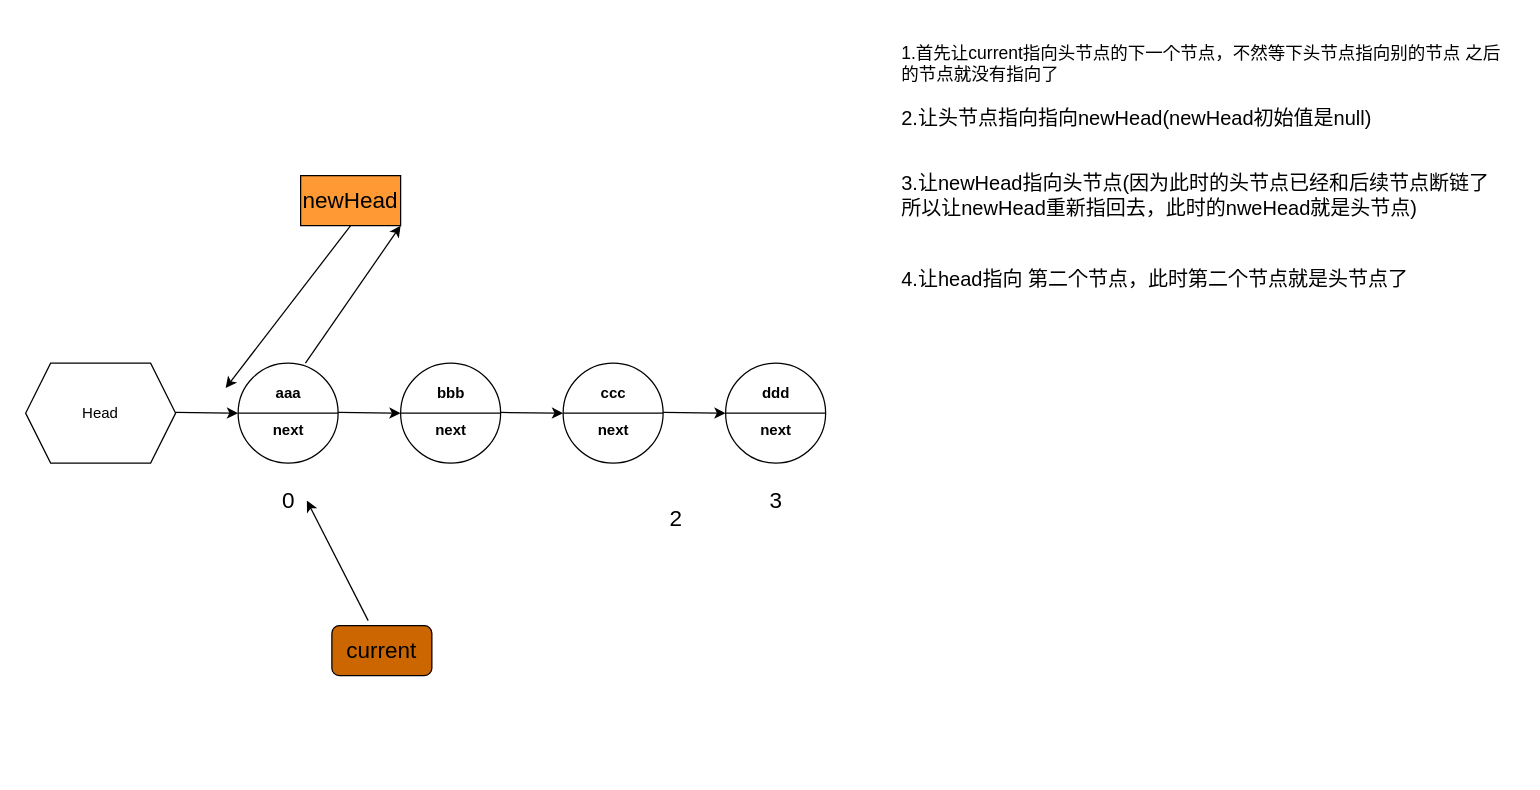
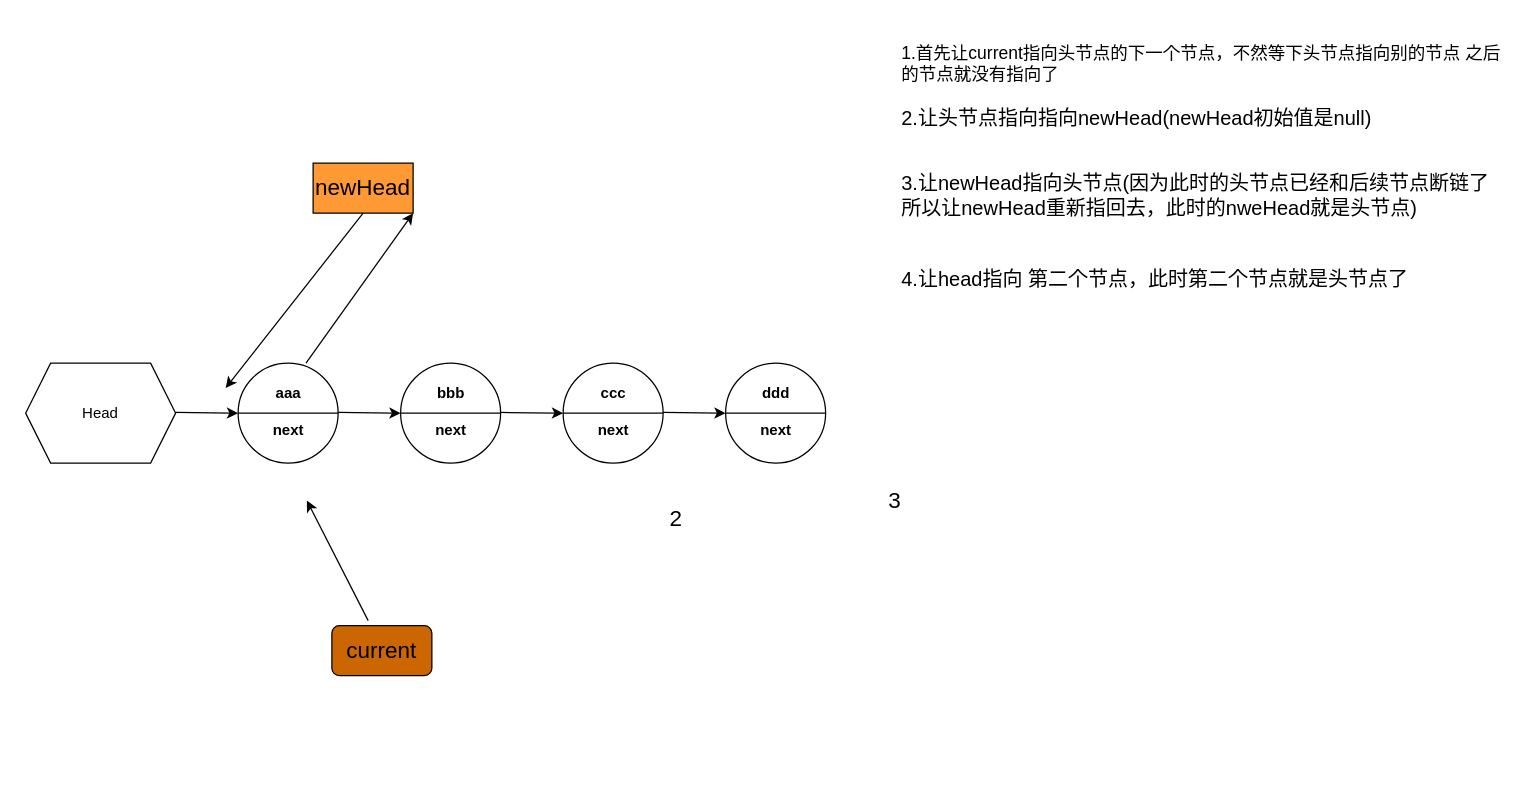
  <mxCell id="0" />
  <mxCell id="1" parent="0" />
  <mxCell id="2" value="Head" style="shape=hexagon;perimeter=hexagonPerimeter2;whiteSpace=wrap;html=1;fixedSize=1;" parent="1" vertex="1"><mxGeometry x="20" y="290" width="120" height="80" as="geometry" /></mxCell>
  <mxCell id="3" value="" style="shape=lineEllipse;perimeter=ellipsePerimeter;whiteSpace=wrap;html=1;backgroundOutline=1;" parent="1" vertex="1"><mxGeometry x="190" y="290" width="80" height="80" as="geometry" /></mxCell>
  <mxCell id="4" value="&lt;font style=&quot;font-size: 12px;&quot;&gt;aaa&lt;/font&gt;" style="text;strokeColor=none;fillColor=none;html=1;fontSize=24;fontStyle=1;verticalAlign=middle;align=center;" parent="1" vertex="1"><mxGeometry x="180" y="290" width="100" height="40" as="geometry" /></mxCell>
  <mxCell id="5" value="&lt;font style=&quot;font-size: 12px;&quot;&gt;next&lt;/font&gt;" style="text;strokeColor=none;fillColor=none;html=1;fontSize=24;fontStyle=1;verticalAlign=middle;align=center;" parent="1" vertex="1"><mxGeometry x="180" y="320" width="100" height="40" as="geometry" /></mxCell>
  <mxCell id="6" value="" style="endArrow=classic;html=1;fontSize=12;" parent="1" edge="1"><mxGeometry width="50" height="50" relative="1" as="geometry"><mxPoint x="140" y="329.47" as="sourcePoint" /><mxPoint x="190" y="330" as="targetPoint" /></mxGeometry></mxCell>
  <mxCell id="7" value="" style="shape=lineEllipse;perimeter=ellipsePerimeter;whiteSpace=wrap;html=1;backgroundOutline=1;" parent="1" vertex="1"><mxGeometry x="320" y="290" width="80" height="80" as="geometry" /></mxCell>
  <mxCell id="8" value="&lt;font style=&quot;font-size: 12px;&quot;&gt;bbb&lt;/font&gt;" style="text;strokeColor=none;fillColor=none;html=1;fontSize=24;fontStyle=1;verticalAlign=middle;align=center;" parent="1" vertex="1"><mxGeometry x="310" y="290" width="100" height="40" as="geometry" /></mxCell>
  <mxCell id="9" value="&lt;font style=&quot;font-size: 12px;&quot;&gt;next&lt;/font&gt;" style="text;strokeColor=none;fillColor=none;html=1;fontSize=24;fontStyle=1;verticalAlign=middle;align=center;" parent="1" vertex="1"><mxGeometry x="310" y="320" width="100" height="40" as="geometry" /></mxCell>
  <mxCell id="10" value="" style="endArrow=classic;html=1;fontSize=12;" parent="1" edge="1"><mxGeometry width="50" height="50" relative="1" as="geometry"><mxPoint x="270" y="329.47" as="sourcePoint" /><mxPoint x="320" y="330" as="targetPoint" /></mxGeometry></mxCell>
  <mxCell id="11" value="" style="shape=lineEllipse;perimeter=ellipsePerimeter;whiteSpace=wrap;html=1;backgroundOutline=1;" parent="1" vertex="1"><mxGeometry x="450" y="290" width="80" height="80" as="geometry" /></mxCell>
  <mxCell id="12" value="&lt;font style=&quot;font-size: 12px;&quot;&gt;ccc&lt;/font&gt;" style="text;strokeColor=none;fillColor=none;html=1;fontSize=24;fontStyle=1;verticalAlign=middle;align=center;" parent="1" vertex="1"><mxGeometry x="440" y="290" width="100" height="40" as="geometry" /></mxCell>
  <mxCell id="13" value="&lt;font style=&quot;font-size: 12px;&quot;&gt;next&lt;/font&gt;" style="text;strokeColor=none;fillColor=none;html=1;fontSize=24;fontStyle=1;verticalAlign=middle;align=center;" parent="1" vertex="1"><mxGeometry x="440" y="320" width="100" height="40" as="geometry" /></mxCell>
  <mxCell id="14" value="" style="endArrow=classic;html=1;fontSize=12;" parent="1" edge="1"><mxGeometry width="50" height="50" relative="1" as="geometry"><mxPoint x="400" y="329.47" as="sourcePoint" /><mxPoint x="450" y="330" as="targetPoint" /></mxGeometry></mxCell>
- <mxCell id="15" value="0" style="text;html=1;align=center;verticalAlign=middle;resizable=0;points=[];autosize=1;strokeColor=none;fillColor=none;fontSize=18;" parent="1" vertex="1"><mxGeometry x="215" y="380" width="30" height="40" as="geometry" /></mxCell>
  <mxCell id="16" value="2" style="text;html=1;align=center;verticalAlign=middle;resizable=0;points=[];autosize=1;strokeColor=none;fillColor=none;fontSize=18;" parent="1" vertex="1"><mxGeometry x="525" y="395" width="30" height="40" as="geometry" /></mxCell>
  <mxCell id="17" value="" style="shape=lineEllipse;perimeter=ellipsePerimeter;whiteSpace=wrap;html=1;backgroundOutline=1;" parent="1" vertex="1"><mxGeometry x="580" y="290" width="80" height="80" as="geometry" /></mxCell>
  <mxCell id="18" value="&lt;font style=&quot;font-size: 12px;&quot;&gt;ddd&lt;/font&gt;" style="text;strokeColor=none;fillColor=none;html=1;fontSize=24;fontStyle=1;verticalAlign=middle;align=center;" parent="1" vertex="1"><mxGeometry x="570" y="290" width="100" height="40" as="geometry" /></mxCell>
  <mxCell id="19" value="&lt;font style=&quot;font-size: 12px;&quot;&gt;next&lt;/font&gt;" style="text;strokeColor=none;fillColor=none;html=1;fontSize=24;fontStyle=1;verticalAlign=middle;align=center;" parent="1" vertex="1"><mxGeometry x="570" y="320" width="100" height="40" as="geometry" /></mxCell>
  <mxCell id="20" value="" style="endArrow=classic;html=1;fontSize=12;" parent="1" edge="1"><mxGeometry width="50" height="50" relative="1" as="geometry"><mxPoint x="530" y="329.47" as="sourcePoint" /><mxPoint x="580" y="330" as="targetPoint" /></mxGeometry></mxCell>
- <mxCell id="21" value="3" style="text;html=1;align=center;verticalAlign=middle;resizable=0;points=[];autosize=1;strokeColor=none;fillColor=none;fontSize=18;" parent="1" vertex="1"><mxGeometry x="605" y="380" width="30" height="40" as="geometry" /></mxCell>
+ <mxCell id="21" value="3" style="text;html=1;align=center;verticalAlign=middle;resizable=0;points=[];autosize=1;strokeColor=none;fillColor=none;fontSize=18;" parent="1" vertex="1"><mxGeometry x="700" y="380" width="30" height="40" as="geometry" /></mxCell>
  <mxCell id="22" value="" style="group" parent="1" vertex="1" connectable="0"><mxGeometry x="245" y="500" width="100" height="110" as="geometry" /></mxCell>
  <mxCell id="23" value="" style="endArrow=classic;html=1;fontSize=18;exitX=0.363;exitY=-0.1;exitDx=0;exitDy=0;exitPerimeter=0;" parent="22" source="24" edge="1"><mxGeometry width="50" height="50" relative="1" as="geometry"><mxPoint x="20" as="sourcePoint" /><mxPoint y="-100" as="targetPoint" /></mxGeometry></mxCell>
  <mxCell id="24" value="&lt;font style=&quot;font-size: 18px;&quot;&gt;current&lt;/font&gt;" style="whiteSpace=wrap;html=1;fontSize=12;fillColor=#CC6600;rounded=1;" parent="22" vertex="1"><mxGeometry x="20" width="80" height="40" as="geometry" /></mxCell>
  <mxCell id="25" value="&lt;div style=&quot;text-align: left;&quot;&gt;&lt;span style=&quot;background-color: initial;&quot;&gt;&lt;font style=&quot;font-size: 14px;&quot;&gt;1.首先让current指向头节点的下一个节点，不然等下头节点指向别的节点 之后的节点就没有指向了&lt;/font&gt;&lt;/span&gt;&lt;/div&gt;&lt;div style=&quot;text-align: left;&quot;&gt;&lt;span style=&quot;background-color: initial;&quot;&gt;&lt;font style=&quot;font-size: 14px;&quot;&gt;&lt;br&gt;&lt;/font&gt;&lt;/span&gt;&lt;/div&gt;&lt;div style=&quot;text-align: left;&quot;&gt;&lt;span style=&quot;background-color: initial;&quot;&gt;&lt;font size=&quot;3&quot;&gt;2.让头节点指向指向newHead(newHead初始值是null)&lt;/font&gt;&lt;/span&gt;&lt;/div&gt;&lt;div style=&quot;text-align: left;&quot;&gt;&lt;br&gt;&lt;/div&gt;&lt;div style=&quot;text-align: left;&quot;&gt;&lt;span style=&quot;background-color: initial;&quot;&gt;&lt;font size=&quot;3&quot;&gt;&lt;br&gt;&lt;/font&gt;&lt;/span&gt;&lt;/div&gt;&lt;div style=&quot;text-align: left;&quot;&gt;&lt;span style=&quot;background-color: initial;&quot;&gt;&lt;font size=&quot;3&quot;&gt;3.让newHead指向头节点(因为此时的头节点已经和后续节点断链了&amp;nbsp; 所以让newHead重新指回去，此时的nweHead就是头节点)&lt;/font&gt;&lt;/span&gt;&lt;/div&gt;&lt;div style=&quot;text-align: left;&quot;&gt;&lt;span style=&quot;background-color: initial;&quot;&gt;&lt;font size=&quot;3&quot;&gt;&lt;br&gt;&lt;/font&gt;&lt;/span&gt;&lt;/div&gt;&lt;div style=&quot;text-align: left;&quot;&gt;&lt;span style=&quot;border-color: var(--border-color); background-color: initial;&quot;&gt;&lt;font style=&quot;border-color: var(--border-color);&quot; size=&quot;3&quot;&gt;&lt;br class=&quot;Apple-interchange-newline&quot;&gt;4.让head指向 第二个节点，&lt;/font&gt;&lt;/span&gt;&lt;span style=&quot;border-color: var(--border-color); background-color: initial; font-size: medium;&quot;&gt;此时第二个节点就是头节点了&lt;/span&gt;&lt;br&gt;&lt;/div&gt;&lt;div style=&quot;text-align: left;&quot;&gt;&lt;span style=&quot;font-size: medium; background-color: initial;&quot;&gt;&lt;br&gt;&lt;/span&gt;&lt;/div&gt;&lt;div style=&quot;text-align: left;&quot;&gt;&lt;br&gt;&lt;/div&gt;" style="text;html=1;strokeColor=none;fillColor=none;align=center;verticalAlign=middle;whiteSpace=wrap;rounded=0;" parent="1" vertex="1"><mxGeometry x="720" y="20" width="490" height="260" as="geometry" /></mxCell>
  <mxCell id="26" value="" style="group" vertex="1" connectable="0" parent="1"><mxGeometry x="230" y="130" width="100" height="110" as="geometry" /></mxCell>
  <mxCell id="27" value="" style="group" parent="26" vertex="1" connectable="0"><mxGeometry width="100" height="110" as="geometry" /></mxCell>
- <mxCell id="28" value="&lt;span style=&quot;font-size: 18px;&quot;&gt;newHead&lt;/span&gt;" style="rounded=0;whiteSpace=wrap;html=1;fontSize=12;fillColor=#FF9933;movable=1;resizable=1;rotatable=1;deletable=1;editable=1;connectable=1;" parent="27" vertex="1"><mxGeometry x="10" y="10" width="80" height="40" as="geometry" /></mxCell>
+ <mxCell id="28" value="&lt;span style=&quot;font-size: 18px;&quot;&gt;newHead&lt;/span&gt;" style="rounded=0;whiteSpace=wrap;html=1;fontSize=12;fillColor=#FF9933;movable=1;resizable=1;rotatable=1;deletable=1;editable=1;connectable=1;" parent="27" vertex="1"><mxGeometry x="20" width="80" height="40" as="geometry" /></mxCell>
  <mxCell id="29" value="" style="endArrow=classic;html=1;entryX=1;entryY=1;entryDx=0;entryDy=0;" parent="26" source="4" target="28" edge="1"><mxGeometry width="50" height="50" relative="1" as="geometry"><mxPoint x="30" y="170" as="sourcePoint" /><mxPoint x="80" y="120" as="targetPoint" /></mxGeometry></mxCell>
  <mxCell id="30" value="" style="endArrow=classic;html=1;fontSize=18;movable=1;resizable=1;rotatable=1;deletable=1;editable=1;connectable=1;exitX=0.5;exitY=1;exitDx=0;exitDy=0;entryX=0;entryY=0.5;entryDx=0;entryDy=0;" parent="26" source="28" target="4" edge="1"><mxGeometry width="50" height="50" relative="1" as="geometry"><mxPoint y="60" as="sourcePoint" /><mxPoint x="-40" y="130" as="targetPoint" /></mxGeometry></mxCell>
